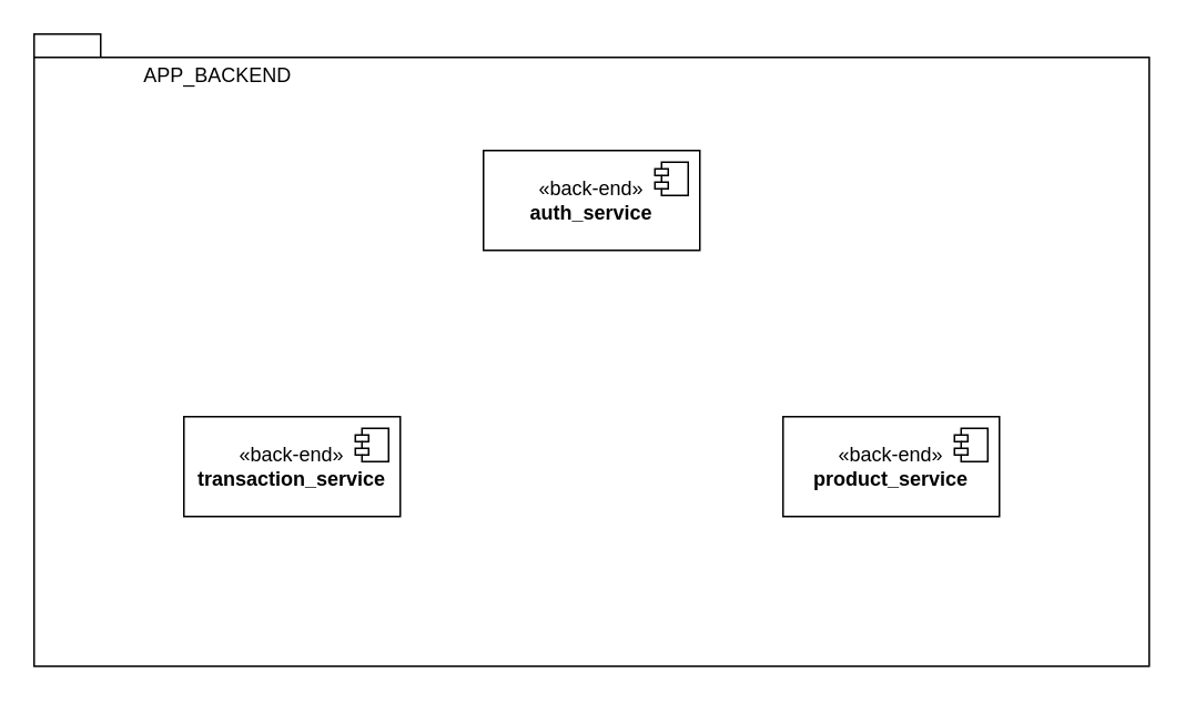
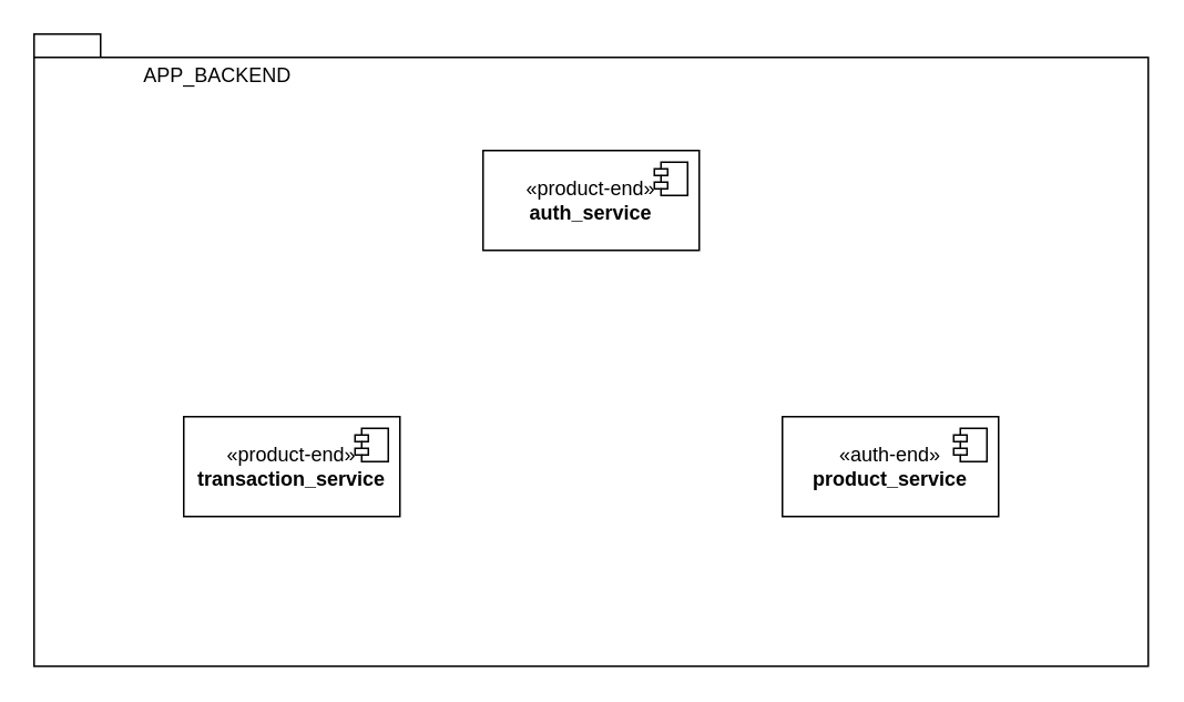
  <mxCell id="0" />
  <mxCell id="1" parent="0" />
  <mxCell id="2" value="" style="group" vertex="1" connectable="0" parent="1"><mxGeometry x="20" y="20" width="670" height="380" as="geometry" /></mxCell>
  <mxCell id="3" value="" style="shape=folder;fontStyle=1;spacingTop=10;tabWidth=40;tabHeight=14;tabPosition=left;html=1;" vertex="1" parent="2"><mxGeometry width="670" height="380" as="geometry" /></mxCell>
  <mxCell id="4" value="APP_BACKEND" style="text;html=1;align=center;verticalAlign=middle;resizable=0;points=[];autosize=1;strokeColor=none;fillColor=none;" vertex="1" parent="2"><mxGeometry x="55" y="10" width="110" height="30" as="geometry" /></mxCell>
- <mxCell id="5" value="&lt;div&gt;«back-end»&lt;/div&gt;&lt;div&gt;&lt;b&gt;auth_service&lt;/b&gt;&lt;/div&gt;" style="html=1;dropTarget=0;whiteSpace=wrap;" vertex="1" parent="2"><mxGeometry x="270" y="70" width="130" height="60" as="geometry" /></mxCell>
+ <mxCell id="5" value="&lt;div&gt;«product-end»&lt;/div&gt;&lt;div&gt;&lt;b&gt;auth_service&lt;/b&gt;&lt;/div&gt;" style="html=1;dropTarget=0;whiteSpace=wrap;" vertex="1" parent="2"><mxGeometry x="270" y="70" width="130" height="60" as="geometry" /></mxCell>
  <mxCell id="6" value="" style="shape=module;jettyWidth=8;jettyHeight=4;" vertex="1" parent="5"><mxGeometry x="1" width="20" height="20" relative="1" as="geometry"><mxPoint x="-27" y="7" as="offset" /></mxGeometry></mxCell>
- <mxCell id="7" value="&lt;div&gt;«back-end»&lt;/div&gt;&lt;div&gt;&lt;b&gt;product_service&lt;/b&gt;&lt;/div&gt;" style="html=1;dropTarget=0;whiteSpace=wrap;" vertex="1" parent="2"><mxGeometry x="450" y="230" width="130" height="60" as="geometry" /></mxCell>
+ <mxCell id="7" value="&lt;div&gt;«auth-end»&lt;/div&gt;&lt;div&gt;&lt;b&gt;product_service&lt;/b&gt;&lt;/div&gt;" style="html=1;dropTarget=0;whiteSpace=wrap;" vertex="1" parent="2"><mxGeometry x="450" y="230" width="130" height="60" as="geometry" /></mxCell>
  <mxCell id="8" value="" style="shape=module;jettyWidth=8;jettyHeight=4;" vertex="1" parent="7"><mxGeometry x="1" width="20" height="20" relative="1" as="geometry"><mxPoint x="-27" y="7" as="offset" /></mxGeometry></mxCell>
- <mxCell id="9" value="&lt;div&gt;«back-end»&lt;/div&gt;&lt;div&gt;&lt;b&gt;transaction_service&lt;/b&gt;&lt;/div&gt;" style="html=1;dropTarget=0;whiteSpace=wrap;" vertex="1" parent="2"><mxGeometry x="90" y="230" width="130" height="60" as="geometry" /></mxCell>
+ <mxCell id="9" value="&lt;div&gt;«product-end»&lt;/div&gt;&lt;div&gt;&lt;b&gt;transaction_service&lt;/b&gt;&lt;/div&gt;" style="html=1;dropTarget=0;whiteSpace=wrap;" vertex="1" parent="2"><mxGeometry x="90" y="230" width="130" height="60" as="geometry" /></mxCell>
  <mxCell id="10" value="" style="shape=module;jettyWidth=8;jettyHeight=4;" vertex="1" parent="9"><mxGeometry x="1" width="20" height="20" relative="1" as="geometry"><mxPoint x="-27" y="7" as="offset" /></mxGeometry></mxCell>
